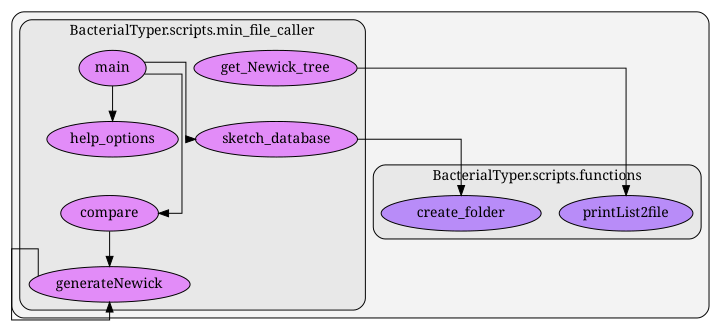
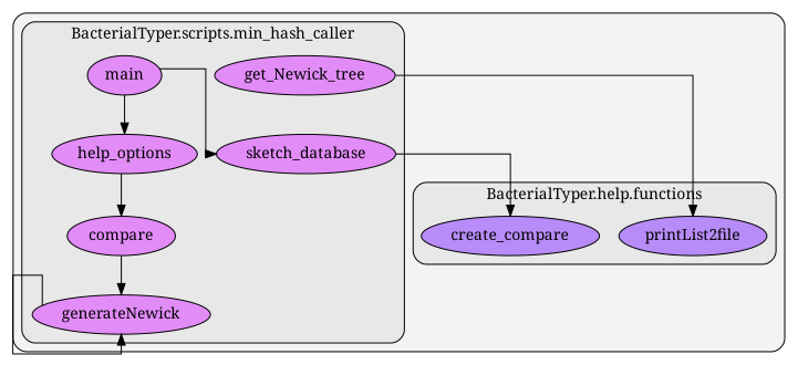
  digraph {
    clusterrank=local
    fontname="Noto Serif"
    rankdir=TB
    splines=ortho
    node [fillcolor="#e065ffb2" fontcolor="#000000" fontname="Noto Serif" group=36 style=filled]
    edge [color="#000000" fontname="Noto Serif" style=solid]
-   n1 [fillcolor="#a365ffb2" group=33 label=create_folder]
+   n1 [fillcolor="#a365ffb2" group=33 label=create_compare]
    n2 [fillcolor="#a365ffb2" group=33 label=printList2file]
    n3 [label=compare]
    n4 [label=generateNewick]
    n5 [label=get_Newick_tree]
    n6 [label=help_options]
    n7 [label=main]
    n8 [label=sketch_database]
    subgraph cluster_1 {
      fillcolor="#80808018"
      style="filled,rounded"
      subgraph cluster_2 {
        fillcolor="#80808018"
-       label="BacterialTyper.scripts.functions"
+       label="BacterialTyper.help.functions"
        style="filled,rounded"
        n1
        n2
      }
      subgraph cluster_3 {
        fillcolor="#80808018"
-       label="BacterialTyper.scripts.min_file_caller"
+       label="BacterialTyper.scripts.min_hash_caller"
        style="filled,rounded"
        n3
        n4
        n5
        n6
        n7
        n8
      }
    }
    n3 -> n4
    n4 -> n4
    n5 -> n2
-   n7 -> n3
+   n6 -> n3
    n7 -> n6
    n7 -> n8
    n8 -> n1
  }
